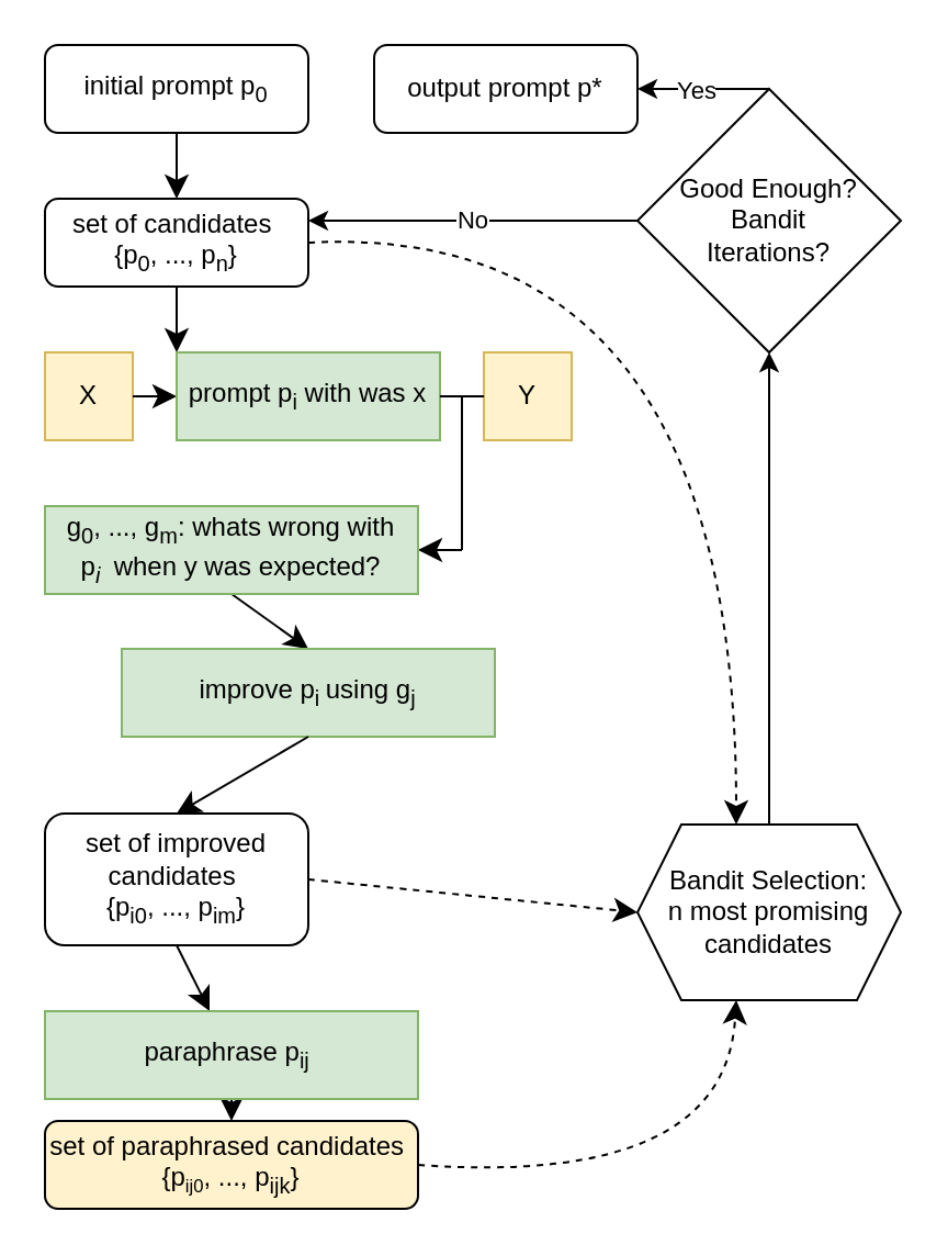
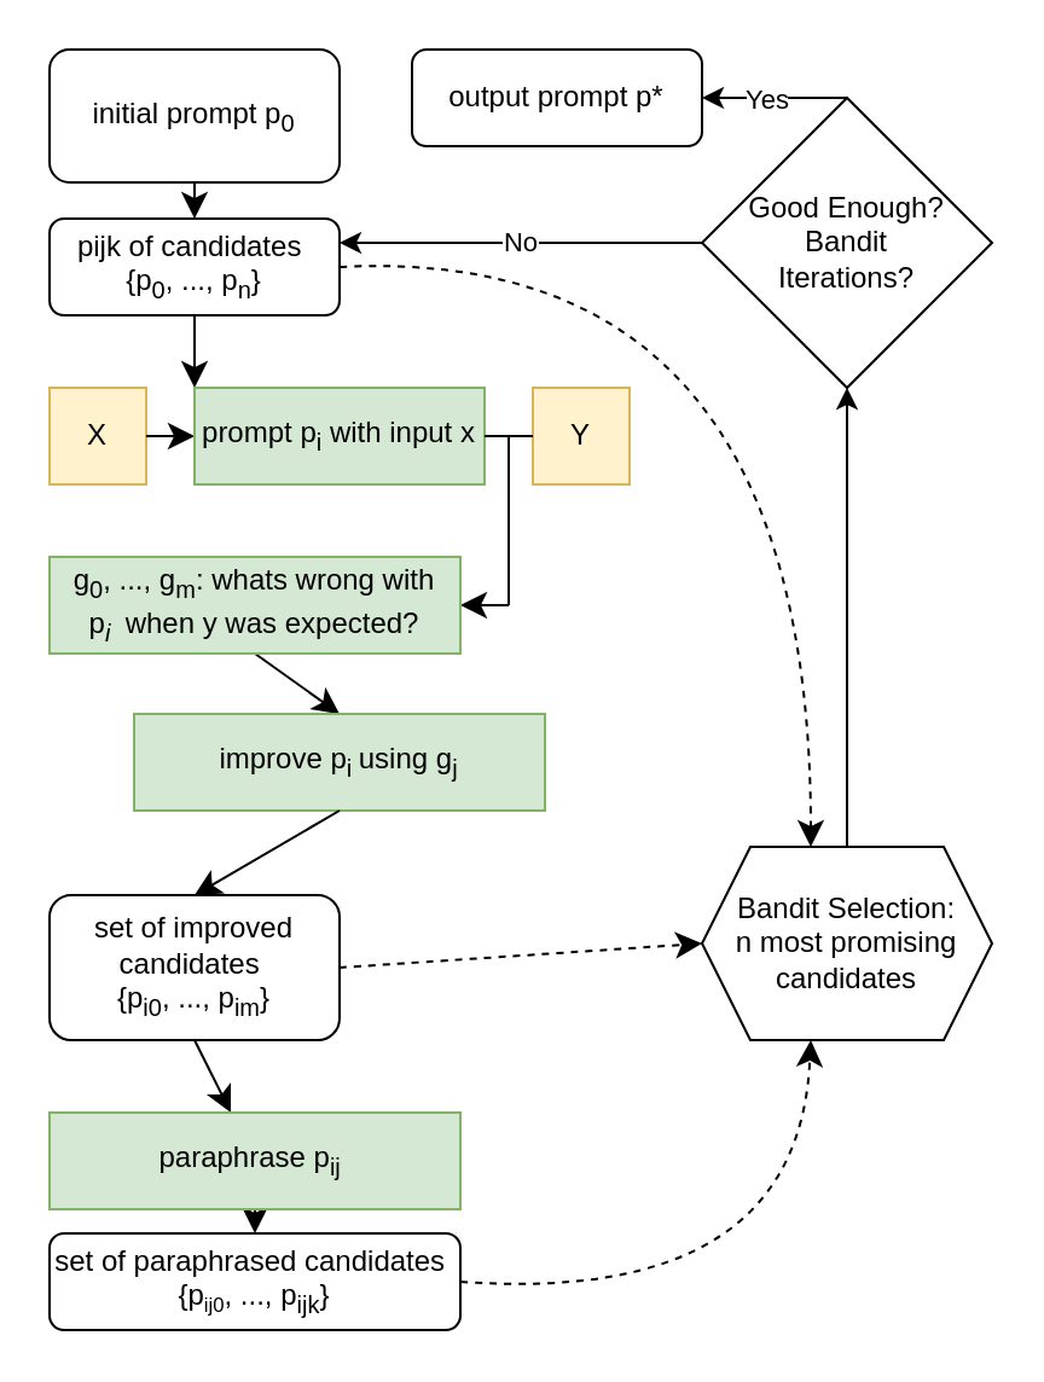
  <mxCell id="0" />
  <mxCell id="1" parent="0" />
  <mxCell id="2" style="edgeStyle=none;curved=1;rounded=0;orthogonalLoop=1;jettySize=auto;html=1;exitX=1;exitY=0.5;exitDx=0;exitDy=0;entryX=0.375;entryY=0;entryDx=0;entryDy=0;fontSize=12;startSize=8;endSize=8;dashed=1;" parent="1" source="3" target="24" edge="1"><mxGeometry relative="1" as="geometry"><Array as="points"><mxPoint x="335" y="100" /></Array></mxGeometry></mxCell>
- <mxCell id="3" value="set of candidates&amp;nbsp;&lt;div&gt;{p&lt;sub&gt;0&lt;/sub&gt;, ..., p&lt;sub&gt;n&lt;/sub&gt;}&lt;/div&gt;" style="rounded=1;whiteSpace=wrap;html=1;fontSize=12;glass=0;strokeWidth=1;shadow=0;" parent="1" vertex="1"><mxGeometry x="20" y="90" width="120" height="40" as="geometry" /></mxCell>
+ <mxCell id="3" value="pijk of candidates&amp;nbsp;&lt;div&gt;{p&lt;sub&gt;0&lt;/sub&gt;, ..., p&lt;sub&gt;n&lt;/sub&gt;}&lt;/div&gt;" style="rounded=1;whiteSpace=wrap;html=1;fontSize=12;glass=0;strokeWidth=1;shadow=0;" parent="1" vertex="1"><mxGeometry x="20" y="90" width="120" height="40" as="geometry" /></mxCell>
  <mxCell id="4" value="" style="edgeStyle=none;curved=1;rounded=0;orthogonalLoop=1;jettySize=auto;html=1;fontSize=12;startSize=8;endSize=8;entryX=0;entryY=0;entryDx=0;entryDy=0;" parent="1" target="10" edge="1"><mxGeometry relative="1" as="geometry"><mxPoint x="80" y="130" as="sourcePoint" /></mxGeometry></mxCell>
  <mxCell id="5" style="edgeStyle=none;curved=1;rounded=0;orthogonalLoop=1;jettySize=auto;html=1;exitX=0.5;exitY=1;exitDx=0;exitDy=0;fontSize=12;startSize=8;endSize=8;" parent="1" source="6" target="3" edge="1"><mxGeometry relative="1" as="geometry" /></mxCell>
- <mxCell id="6" value="initial prompt p&lt;sub&gt;0&lt;/sub&gt;" style="rounded=1;whiteSpace=wrap;html=1;fontSize=12;glass=0;strokeWidth=1;shadow=0;" parent="1" vertex="1"><mxGeometry x="20" y="20" width="120" height="40" as="geometry" /></mxCell>
+ <mxCell id="6" value="initial prompt p&lt;sub&gt;0&lt;/sub&gt;" style="rounded=1;whiteSpace=wrap;html=1;fontSize=12;glass=0;strokeWidth=1;shadow=0;" parent="1" vertex="1"><mxGeometry x="20" y="20" width="120" height="55" as="geometry" /></mxCell>
  <mxCell id="7" value="X" style="whiteSpace=wrap;html=1;aspect=fixed;fillColor=#fff2cc;strokeColor=#d6b656;" parent="1" vertex="1"><mxGeometry x="20" y="160" width="40" height="40" as="geometry" /></mxCell>
  <mxCell id="8" value="" style="endArrow=classic;html=1;rounded=0;fontSize=12;startSize=8;endSize=8;curved=1;entryX=0;entryY=0.5;entryDx=0;entryDy=0;" parent="1" target="10" edge="1"><mxGeometry width="50" height="50" relative="1" as="geometry"><mxPoint x="60" y="180" as="sourcePoint" /><mxPoint x="730" y="390" as="targetPoint" /></mxGeometry></mxCell>
  <mxCell id="9" value="Y" style="whiteSpace=wrap;html=1;aspect=fixed;fillColor=#fff2cc;strokeColor=#d6b656;" parent="1" vertex="1"><mxGeometry x="220" y="160" width="40" height="40" as="geometry" /></mxCell>
- <mxCell id="10" value="prompt p&lt;sub&gt;i&lt;/sub&gt; with was x" style="rounded=0;whiteSpace=wrap;html=1;fillColor=#d5e8d4;strokeColor=#82b366;" parent="1" vertex="1"><mxGeometry x="80" y="160" width="120" height="40" as="geometry" /></mxCell>
+ <mxCell id="10" value="prompt p&lt;sub&gt;i&lt;/sub&gt; with input x" style="rounded=0;whiteSpace=wrap;html=1;fillColor=#d5e8d4;strokeColor=#82b366;" parent="1" vertex="1"><mxGeometry x="80" y="160" width="120" height="40" as="geometry" /></mxCell>
  <mxCell id="11" value="" style="endArrow=classic;html=1;rounded=0;fontSize=12;startSize=8;endSize=8;curved=1;entryX=1;entryY=0.5;entryDx=0;entryDy=0;" parent="1" target="14" edge="1"><mxGeometry width="50" height="50" relative="1" as="geometry"><mxPoint x="210" y="250" as="sourcePoint" /><mxPoint x="155" y="230" as="targetPoint" /></mxGeometry></mxCell>
  <mxCell id="12" value="" style="endArrow=none;html=1;rounded=0;fontSize=12;startSize=8;endSize=8;curved=1;exitX=1;exitY=0.5;exitDx=0;exitDy=0;entryX=0;entryY=0.5;entryDx=0;entryDy=0;" parent="1" source="10" target="9" edge="1"><mxGeometry width="50" height="50" relative="1" as="geometry"><mxPoint x="680" y="440" as="sourcePoint" /><mxPoint x="730" y="390" as="targetPoint" /></mxGeometry></mxCell>
  <mxCell id="13" value="" style="endArrow=classic;html=1;rounded=0;fontSize=12;startSize=8;endSize=8;curved=1;exitX=0.5;exitY=1;exitDx=0;exitDy=0;entryX=0.5;entryY=0;entryDx=0;entryDy=0;" parent="1" source="14" target="15" edge="1"><mxGeometry width="50" height="50" relative="1" as="geometry"><mxPoint x="155" y="270" as="sourcePoint" /><mxPoint x="110" y="300" as="targetPoint" /></mxGeometry></mxCell>
  <mxCell id="14" value="g&lt;sub&gt;0&lt;/sub&gt;, ..., g&lt;sub&gt;m&lt;/sub&gt;: whats wrong with p&lt;i&gt;&lt;sub&gt;i&amp;nbsp;&lt;/sub&gt;&amp;nbsp;&lt;/i&gt;when y was expected?" style="rounded=0;whiteSpace=wrap;html=1;fillColor=#d5e8d4;strokeColor=#82b366;" parent="1" vertex="1"><mxGeometry x="20" y="230" width="170" height="40" as="geometry" /></mxCell>
  <mxCell id="15" value="improve p&lt;sub&gt;i &lt;/sub&gt;using g&lt;sub&gt;j&lt;/sub&gt;" style="rounded=0;whiteSpace=wrap;html=1;fillColor=#d5e8d4;strokeColor=#82b366;" parent="1" vertex="1"><mxGeometry x="55" y="295" width="170" height="40" as="geometry" /></mxCell>
  <mxCell id="16" style="edgeStyle=none;curved=1;rounded=0;orthogonalLoop=1;jettySize=auto;html=1;exitX=0.5;exitY=1;exitDx=0;exitDy=0;fontSize=12;startSize=8;endSize=8;" parent="1" source="18" target="21" edge="1"><mxGeometry relative="1" as="geometry" /></mxCell>
  <mxCell id="17" style="edgeStyle=none;curved=1;rounded=0;orthogonalLoop=1;jettySize=auto;html=1;exitX=1;exitY=0.5;exitDx=0;exitDy=0;entryX=0;entryY=0.5;entryDx=0;entryDy=0;fontSize=12;startSize=8;endSize=8;dashed=1;" parent="1" source="18" target="24" edge="1"><mxGeometry relative="1" as="geometry" /></mxCell>
  <mxCell id="18" value="set of improved candidates&amp;nbsp;&lt;div&gt;{p&lt;sub&gt;i0&lt;/sub&gt;, ..., p&lt;sub&gt;im&lt;/sub&gt;}&lt;/div&gt;" style="rounded=1;whiteSpace=wrap;html=1;fontSize=12;glass=0;strokeWidth=1;shadow=0;" parent="1" vertex="1"><mxGeometry x="20" y="370" width="120" height="60" as="geometry" /></mxCell>
  <mxCell id="19" value="" style="endArrow=classic;html=1;rounded=0;fontSize=12;startSize=8;endSize=8;curved=1;exitX=0.5;exitY=1;exitDx=0;exitDy=0;entryX=0.5;entryY=0;entryDx=0;entryDy=0;" parent="1" source="15" target="18" edge="1"><mxGeometry width="50" height="50" relative="1" as="geometry"><mxPoint x="610" y="420" as="sourcePoint" /><mxPoint x="660" y="370" as="targetPoint" /></mxGeometry></mxCell>
  <mxCell id="20" style="edgeStyle=none;curved=1;rounded=0;orthogonalLoop=1;jettySize=auto;html=1;exitX=0.5;exitY=1;exitDx=0;exitDy=0;fontSize=12;startSize=8;endSize=8;" parent="1" source="21" target="22" edge="1"><mxGeometry relative="1" as="geometry" /></mxCell>
  <mxCell id="21" value="paraphrase p&lt;sub&gt;ij&lt;/sub&gt;&amp;nbsp;" style="rounded=0;whiteSpace=wrap;html=1;fillColor=#d5e8d4;strokeColor=#82b366;" parent="1" vertex="1"><mxGeometry x="20" y="460" width="170" height="40" as="geometry" /></mxCell>
- <mxCell id="22" value="set of paraphrased candidates&amp;nbsp;&lt;div&gt;{p&lt;span style=&quot;font-size: 10px;&quot;&gt;&lt;sub&gt;ij0&lt;/sub&gt;&lt;/span&gt;, ..., p&lt;sub&gt;ijk&lt;/sub&gt;}&lt;/div&gt;" style="rounded=1;whiteSpace=wrap;html=1;fontSize=12;glass=0;strokeWidth=1;shadow=0;fillColor=#fff2cc;" parent="1" vertex="1"><mxGeometry x="20" y="510" width="170" height="40" as="geometry" /></mxCell>
+ <mxCell id="22" value="set of paraphrased candidates&amp;nbsp;&lt;div&gt;{p&lt;span style=&quot;font-size: 10px;&quot;&gt;&lt;sub&gt;ij0&lt;/sub&gt;&lt;/span&gt;, ..., p&lt;sub&gt;ijk&lt;/sub&gt;}&lt;/div&gt;" style="rounded=1;whiteSpace=wrap;html=1;fontSize=12;glass=0;strokeWidth=1;shadow=0;" parent="1" vertex="1"><mxGeometry x="20" y="510" width="170" height="40" as="geometry" /></mxCell>
  <mxCell id="23" style="edgeStyle=orthogonalEdgeStyle;rounded=0;orthogonalLoop=1;jettySize=auto;html=1;exitX=0.5;exitY=0;exitDx=0;exitDy=0;entryX=0.5;entryY=1;entryDx=0;entryDy=0;" edge="1" parent="1" source="24" target="28"><mxGeometry relative="1" as="geometry"><mxPoint x="350" y="150" as="targetPoint" /></mxGeometry></mxCell>
- <mxCell id="24" value="Bandit Selection:&lt;br&gt;n most promising candidates" style="shape=hexagon;perimeter=hexagonPerimeter2;whiteSpace=wrap;html=1;fixedSize=1;" parent="1" vertex="1"><mxGeometry x="290" y="375" width="120" height="80" as="geometry" /></mxCell>
+ <mxCell id="24" value="Bandit Selection:&lt;br&gt;n most promising candidates" style="shape=hexagon;perimeter=hexagonPerimeter2;whiteSpace=wrap;html=1;fixedSize=1;" parent="1" vertex="1"><mxGeometry x="290" y="350" width="120" height="80" as="geometry" /></mxCell>
  <mxCell id="25" value="" style="endArrow=classic;html=1;rounded=0;fontSize=12;startSize=8;endSize=8;curved=1;exitX=1;exitY=0.5;exitDx=0;exitDy=0;entryX=0.375;entryY=1;entryDx=0;entryDy=0;dashed=1;" parent="1" source="22" target="24" edge="1"><mxGeometry width="50" height="50" relative="1" as="geometry"><mxPoint x="610" y="290" as="sourcePoint" /><mxPoint x="660" y="240" as="targetPoint" /><Array as="points"><mxPoint x="330" y="540" /></Array></mxGeometry></mxCell>
  <mxCell id="26" value="" style="endArrow=none;html=1;rounded=0;fontSize=12;startSize=8;endSize=8;curved=1;" parent="1" edge="1"><mxGeometry width="50" height="50" relative="1" as="geometry"><mxPoint x="210" y="250" as="sourcePoint" /><mxPoint x="210" y="180" as="targetPoint" /></mxGeometry></mxCell>
  <mxCell id="27" value="No" style="endArrow=classic;html=1;rounded=0;entryX=1;entryY=0.25;entryDx=0;entryDy=0;curved=0;" edge="1" parent="1" source="28" target="3"><mxGeometry width="50" height="50" relative="1" as="geometry"><mxPoint x="250" y="390" as="sourcePoint" /><mxPoint x="300" y="340" as="targetPoint" /><Array as="points" /></mxGeometry></mxCell>
  <mxCell id="28" value="Good Enough?&lt;div&gt;Bandit &lt;br&gt;Iterations?&lt;/div&gt;" style="rhombus;whiteSpace=wrap;html=1;" vertex="1" parent="1"><mxGeometry x="290" y="40" width="120" height="120" as="geometry" /></mxCell>
  <mxCell id="29" value="output prompt p*" style="rounded=1;whiteSpace=wrap;html=1;fontSize=12;glass=0;strokeWidth=1;shadow=0;" vertex="1" parent="1"><mxGeometry x="170" y="20" width="120" height="40" as="geometry" /></mxCell>
  <mxCell id="30" value="" style="endArrow=classic;html=1;rounded=0;entryX=1;entryY=0.5;entryDx=0;entryDy=0;exitX=0.5;exitY=0;exitDx=0;exitDy=0;" edge="1" parent="1" source="28" target="29"><mxGeometry width="50" height="50" relative="1" as="geometry"><mxPoint x="250" y="390" as="sourcePoint" /><mxPoint x="300" y="340" as="targetPoint" /></mxGeometry></mxCell>
  <mxCell id="31" value="Yes" style="edgeLabel;html=1;align=center;verticalAlign=middle;resizable=0;points=[];" vertex="1" connectable="0" parent="30"><mxGeometry x="0.133" relative="1" as="geometry"><mxPoint as="offset" /></mxGeometry></mxCell>
